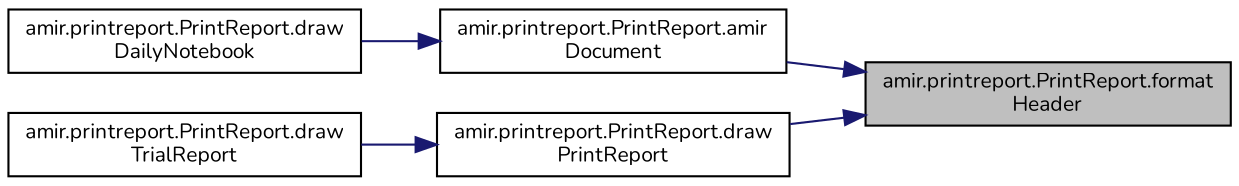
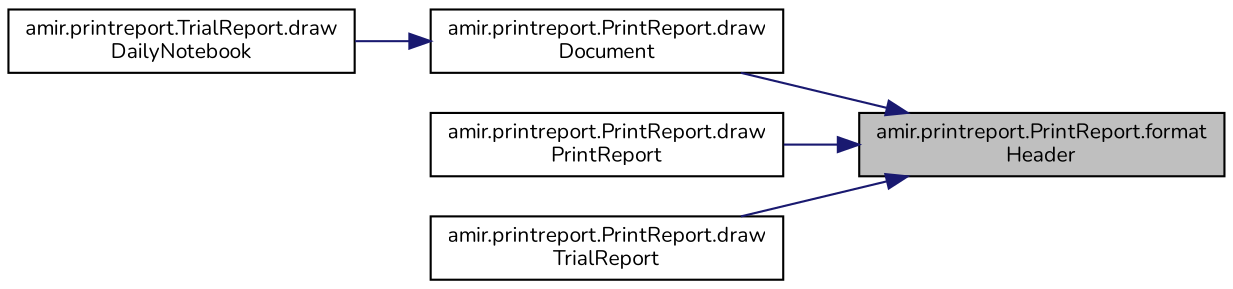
  digraph {
    fontname=Nunito
    rankdir=RL
    node [color=black fillcolor=white fontname=Nunito fontsize=10 shape=record style=filled]
    edge [color=midnightblue dir=back fontname=Nunito fontsize=10 labelfontname="FreeSans.ttf" labelfontsize=10 style=solid]
    n1 [fillcolor=grey75 fontcolor=black height=0.2 label="amir.printreport.PrintReport.format\lHeader" width=0.4]
-   n2 [height=0.2 label="amir.printreport.PrintReport.amir\lDocument" width=0.4]
+   n2 [height=0.2 label="amir.printreport.PrintReport.draw\lDocument" width=0.4]
    n3 [height=0.2 label="amir.printreport.PrintReport.draw\lPrintReport" width=0.4]
    n4 [height=0.2 label="amir.printreport.PrintReport.draw\lTrialReport" width=0.4]
-   n5 [height=0.2 label="amir.printreport.PrintReport.draw\lDailyNotebook" width=0.4]
+   n5 [height=0.2 label="amir.printreport.TrialReport.draw\lDailyNotebook" width=0.4]
    n1 -> n2
    n1 -> n3
-   n3 -> n4
+   n1 -> n4
    n2 -> n5
  }
